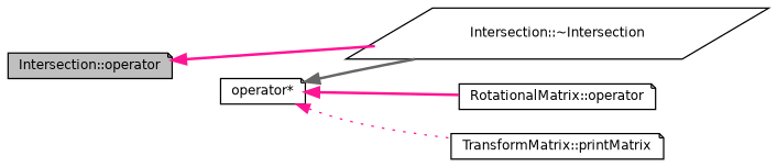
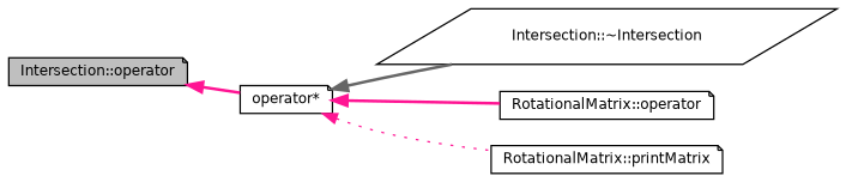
  digraph {
    rankdir=LR
    node [color=black fillcolor=white fontname=Helvetica fontsize=10 shape=note style=filled]
    edge [color=deeppink dir=back fontname=Helvetica fontsize=10 labelfontname=Helvetica labelfontsize=10 style=bold]
    n1 [fillcolor=grey75 fontcolor=black height=0.2 label="Intersection::operator" width=0.4]
    n2 [height=0.2 label="operator*" width=0.4]
    n3 [height=0.2 label="Intersection::~Intersection" shape=parallelogram width=0.4]
    n4 [height=0.2 label="RotationalMatrix::operator" width=0.4]
-   n5 [height=0.2 label="TransformMatrix::printMatrix" width=0.4]
-   n1 -> n3
+   n5 [height=0.2 label="RotationalMatrix::printMatrix" width=0.4]
+   n1 -> n2
    n2 -> n3 [color=gray40]
    n2 -> n4
    n2 -> n5 [style=dotted]
  }
